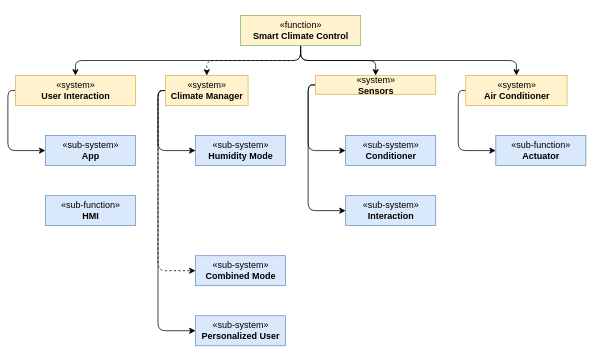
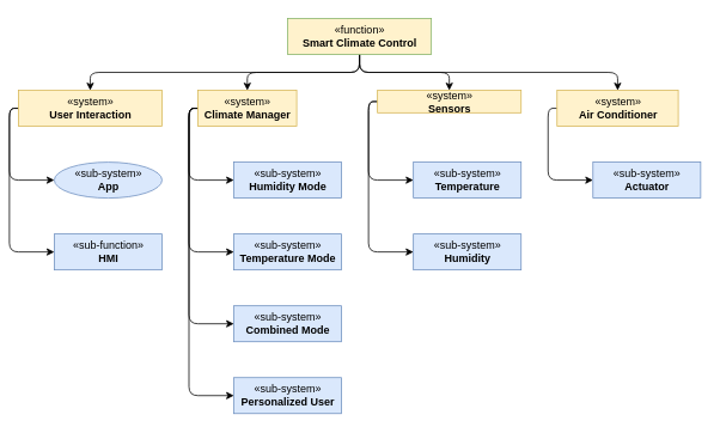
  <mxCell id="0" />
  <mxCell id="1" parent="0" />
  <mxCell id="2" style="edgeStyle=orthogonalEdgeStyle;html=1;entryX=0.5;entryY=0;entryDx=0;entryDy=0;exitX=0.5;exitY=1;exitDx=0;exitDy=0;" edge="1" parent="1" source="6" target="9"><mxGeometry relative="1" as="geometry" /></mxCell>
- <mxCell id="3" style="edgeStyle=orthogonalEdgeStyle;html=1;entryX=0.5;entryY=0;entryDx=0;entryDy=0;dashed=1;" edge="1" parent="1" source="6" target="19"><mxGeometry relative="1" as="geometry" /></mxCell>
+ <mxCell id="3" style="edgeStyle=orthogonalEdgeStyle;html=1;entryX=0.5;entryY=0;entryDx=0;entryDy=0;" edge="1" parent="1" source="6" target="19"><mxGeometry relative="1" as="geometry" /></mxCell>
  <mxCell id="4" style="edgeStyle=orthogonalEdgeStyle;html=1;entryX=0.5;entryY=0;entryDx=0;entryDy=0;" edge="1" parent="1" source="6" target="12"><mxGeometry relative="1" as="geometry" /></mxCell>
  <mxCell id="5" style="edgeStyle=orthogonalEdgeStyle;html=1;entryX=0.5;entryY=0;entryDx=0;entryDy=0;exitX=0.5;exitY=1;exitDx=0;exitDy=0;" edge="1" parent="1" source="6" target="14"><mxGeometry relative="1" as="geometry" /></mxCell>
  <mxCell id="6" value="«function»&lt;br&gt;&lt;b&gt;Smart Climate Control&lt;/b&gt;" style="html=1;fillColor=#fff2cc;strokeColor=#82b366;" vertex="1" parent="1"><mxGeometry x="320" y="20" width="160" height="40" as="geometry" /></mxCell>
  <mxCell id="7" style="edgeStyle=orthogonalEdgeStyle;html=1;entryX=0;entryY=0.5;entryDx=0;entryDy=0;exitX=0;exitY=0.5;exitDx=0;exitDy=0;" edge="1" parent="1" source="9" target="20"><mxGeometry relative="1" as="geometry" /></mxCell>
+ <mxCell id="8" style="edgeStyle=orthogonalEdgeStyle;html=1;entryX=0;entryY=0.5;entryDx=0;entryDy=0;exitX=0;exitY=0.5;exitDx=0;exitDy=0;" edge="1" parent="1" source="9" target="21"><mxGeometry relative="1" as="geometry" /></mxCell>
  <mxCell id="9" value="«system»&lt;br&gt;&lt;b&gt;User Interaction&lt;/b&gt;" style="html=1;fillColor=#fff2cc;strokeColor=#d6b656;" vertex="1" parent="1"><mxGeometry x="20" y="100" width="160" height="40" as="geometry" /></mxCell>
  <mxCell id="10" style="edgeStyle=orthogonalEdgeStyle;html=1;entryX=0;entryY=0.5;entryDx=0;entryDy=0;exitX=0;exitY=0.5;exitDx=0;exitDy=0;" edge="1" parent="1" source="12" target="25"><mxGeometry relative="1" as="geometry" /></mxCell>
  <mxCell id="11" style="edgeStyle=orthogonalEdgeStyle;html=1;entryX=0;entryY=0.5;entryDx=0;entryDy=0;exitX=0;exitY=0.5;exitDx=0;exitDy=0;" edge="1" parent="1" source="12" target="26"><mxGeometry relative="1" as="geometry" /></mxCell>
  <mxCell id="12" value="«system»&lt;br&gt;&lt;b&gt;Sensors&lt;/b&gt;" style="html=1;fillColor=#fff2cc;strokeColor=#d6b656;" vertex="1" parent="1"><mxGeometry x="420" y="100" width="160" height="25" as="geometry" /></mxCell>
  <mxCell id="13" style="edgeStyle=orthogonalEdgeStyle;html=1;entryX=0;entryY=0.5;entryDx=0;entryDy=0;exitX=0;exitY=0.5;exitDx=0;exitDy=0;" edge="1" parent="1" source="14" target="27"><mxGeometry relative="1" as="geometry" /></mxCell>
  <mxCell id="14" value="«system»&lt;br&gt;&lt;b&gt;Air Conditioner&lt;/b&gt;" style="html=1;fillColor=#fff2cc;strokeColor=#d6b656;" vertex="1" parent="1"><mxGeometry x="620" y="100" width="135" height="40" as="geometry" /></mxCell>
  <mxCell id="15" style="edgeStyle=orthogonalEdgeStyle;html=1;entryX=0;entryY=0.5;entryDx=0;entryDy=0;exitX=0;exitY=0.5;exitDx=0;exitDy=0;" edge="1" parent="1" source="19" target="22"><mxGeometry relative="1" as="geometry" /></mxCell>
- <mxCell id="17" style="edgeStyle=orthogonalEdgeStyle;html=1;entryX=0;entryY=0.5;entryDx=0;entryDy=0;exitX=0;exitY=0.5;exitDx=0;exitDy=0;dashed=1;" edge="1" parent="1" source="19" target="24"><mxGeometry relative="1" as="geometry" /></mxCell>
+ <mxCell id="16" style="edgeStyle=orthogonalEdgeStyle;html=1;entryX=0;entryY=0.5;entryDx=0;entryDy=0;exitX=0;exitY=0.5;exitDx=0;exitDy=0;" edge="1" parent="1" source="19" target="23"><mxGeometry relative="1" as="geometry" /></mxCell>
+ <mxCell id="17" style="edgeStyle=orthogonalEdgeStyle;html=1;entryX=0;entryY=0.5;entryDx=0;entryDy=0;exitX=0;exitY=0.5;exitDx=0;exitDy=0;" edge="1" parent="1" source="19" target="24"><mxGeometry relative="1" as="geometry" /></mxCell>
  <mxCell id="18" style="edgeStyle=orthogonalEdgeStyle;html=1;entryX=0;entryY=0.5;entryDx=0;entryDy=0;exitX=0;exitY=0.5;exitDx=0;exitDy=0;" edge="1" parent="1" source="19" target="28"><mxGeometry relative="1" as="geometry" /></mxCell>
  <mxCell id="19" value="«system»&lt;br&gt;&lt;b&gt;Climate Manager&lt;/b&gt;" style="html=1;fillColor=#fff2cc;strokeColor=#d6b656;" vertex="1" parent="1"><mxGeometry x="220" y="100" width="110" height="40" as="geometry" /></mxCell>
- <mxCell id="20" value="«sub-system»&lt;br&gt;&lt;b&gt;App&lt;/b&gt;" style="html=1;fillColor=#dae8fc;strokeColor=#6c8ebf;" vertex="1" parent="1"><mxGeometry x="60" y="180" width="120" height="40" as="geometry" /></mxCell>
+ <mxCell id="20" value="«sub-system»&lt;br&gt;&lt;b&gt;App&lt;/b&gt;" style="ellipse;html=1;fillColor=#dae8fc;strokeColor=#6c8ebf;" vertex="1" parent="1"><mxGeometry x="60" y="180" width="120" height="40" as="geometry" /></mxCell>
  <mxCell id="21" value="«sub-function»&lt;br&gt;&lt;b&gt;HMI&lt;/b&gt;" style="html=1;fillColor=#dae8fc;strokeColor=#6c8ebf;" vertex="1" parent="1"><mxGeometry x="60" y="260" width="120" height="40" as="geometry" /></mxCell>
  <mxCell id="22" value="«sub-system»&lt;br&gt;&lt;b&gt;Humidity Mode&lt;/b&gt;" style="html=1;fillColor=#dae8fc;strokeColor=#6c8ebf;" vertex="1" parent="1"><mxGeometry x="260" y="180" width="120" height="40" as="geometry" /></mxCell>
+ <mxCell id="23" value="«sub-system»&lt;br&gt;&lt;b&gt;Temperature Mode&lt;/b&gt;" style="html=1;fillColor=#dae8fc;strokeColor=#6c8ebf;" vertex="1" parent="1"><mxGeometry x="260" y="260" width="120" height="40" as="geometry" /></mxCell>
  <mxCell id="24" value="«sub-system»&lt;br&gt;&lt;b&gt;Combined Mode&lt;/b&gt;" style="html=1;fillColor=#dae8fc;strokeColor=#6c8ebf;" vertex="1" parent="1"><mxGeometry x="260" y="340" width="120" height="40" as="geometry" /></mxCell>
- <mxCell id="25" value="«sub-system»&lt;br&gt;&lt;b&gt;Conditioner&lt;/b&gt;" style="html=1;fillColor=#dae8fc;strokeColor=#6c8ebf;" vertex="1" parent="1"><mxGeometry x="460" y="180" width="120" height="40" as="geometry" /></mxCell>
- <mxCell id="26" value="«sub-system»&lt;br&gt;&lt;b&gt;Interaction&lt;/b&gt;" style="html=1;fillColor=#dae8fc;strokeColor=#6c8ebf;" vertex="1" parent="1"><mxGeometry x="460" y="260" width="120" height="40" as="geometry" /></mxCell>
- <mxCell id="27" value="«sub-function»&lt;br&gt;&lt;b&gt;Actuator&lt;/b&gt;" style="html=1;fillColor=#dae8fc;strokeColor=#6c8ebf;" vertex="1" parent="1"><mxGeometry x="660" y="180" width="120" height="40" as="geometry" /></mxCell>
+ <mxCell id="25" value="«sub-system»&lt;br&gt;&lt;b&gt;Temperature&lt;/b&gt;" style="html=1;fillColor=#dae8fc;strokeColor=#6c8ebf;" vertex="1" parent="1"><mxGeometry x="460" y="180" width="120" height="40" as="geometry" /></mxCell>
+ <mxCell id="26" value="«sub-system»&lt;br&gt;&lt;b&gt;Humidity&lt;/b&gt;" style="html=1;fillColor=#dae8fc;strokeColor=#6c8ebf;" vertex="1" parent="1"><mxGeometry x="460" y="260" width="120" height="40" as="geometry" /></mxCell>
+ <mxCell id="27" value="«sub-system»&lt;br&gt;&lt;b&gt;Actuator&lt;/b&gt;" style="html=1;fillColor=#dae8fc;strokeColor=#6c8ebf;" vertex="1" parent="1"><mxGeometry x="660" y="180" width="120" height="40" as="geometry" /></mxCell>
  <mxCell id="28" value="«sub-system»&lt;br&gt;&lt;b&gt;Personalized User&lt;/b&gt;" style="html=1;fillColor=#dae8fc;strokeColor=#6c8ebf;" vertex="1" parent="1"><mxGeometry x="260" y="420" width="120" height="40" as="geometry" /></mxCell>
